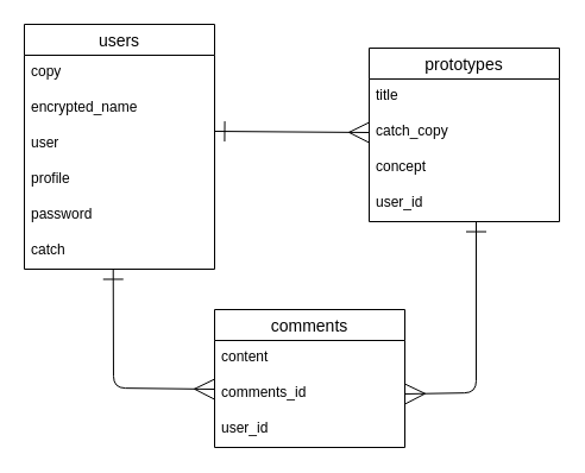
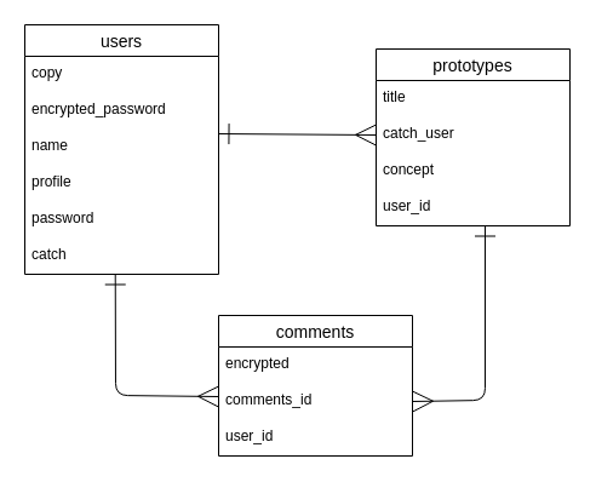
  <mxCell id="0" />
  <mxCell id="1" parent="0" />
  <mxCell id="2" value="users" style="swimlane;fontStyle=0;childLayout=stackLayout;horizontal=1;startSize=26;horizontalStack=0;resizeParent=1;resizeParentMax=0;resizeLast=0;collapsible=1;marginBottom=0;align=center;fontSize=14;" vertex="1" parent="1"><mxGeometry x="20" y="20" width="160" height="206" as="geometry" /></mxCell>
  <mxCell id="3" value="copy" style="text;strokeColor=none;fillColor=none;spacingLeft=4;spacingRight=4;overflow=hidden;rotatable=0;points=[[0,0.5],[1,0.5]];portConstraint=eastwest;fontSize=12;" vertex="1" parent="2"><mxGeometry y="26" width="160" height="30" as="geometry" /></mxCell>
- <mxCell id="4" value="encrypted_name" style="text;strokeColor=none;fillColor=none;spacingLeft=4;spacingRight=4;overflow=hidden;rotatable=0;points=[[0,0.5],[1,0.5]];portConstraint=eastwest;fontSize=12;" vertex="1" parent="2"><mxGeometry y="56" width="160" height="30" as="geometry" /></mxCell>
- <mxCell id="5" value="user" style="text;strokeColor=none;fillColor=none;spacingLeft=4;spacingRight=4;overflow=hidden;rotatable=0;points=[[0,0.5],[1,0.5]];portConstraint=eastwest;fontSize=12;" vertex="1" parent="2"><mxGeometry y="86" width="160" height="30" as="geometry" /></mxCell>
+ <mxCell id="4" value="encrypted_password" style="text;strokeColor=none;fillColor=none;spacingLeft=4;spacingRight=4;overflow=hidden;rotatable=0;points=[[0,0.5],[1,0.5]];portConstraint=eastwest;fontSize=12;" vertex="1" parent="2"><mxGeometry y="56" width="160" height="30" as="geometry" /></mxCell>
+ <mxCell id="5" value="name" style="text;strokeColor=none;fillColor=none;spacingLeft=4;spacingRight=4;overflow=hidden;rotatable=0;points=[[0,0.5],[1,0.5]];portConstraint=eastwest;fontSize=12;" vertex="1" parent="2"><mxGeometry y="86" width="160" height="30" as="geometry" /></mxCell>
  <mxCell id="6" value="profile" style="text;strokeColor=none;fillColor=none;spacingLeft=4;spacingRight=4;overflow=hidden;rotatable=0;points=[[0,0.5],[1,0.5]];portConstraint=eastwest;fontSize=12;" vertex="1" parent="2"><mxGeometry y="116" width="160" height="30" as="geometry" /></mxCell>
  <mxCell id="7" value="password" style="text;strokeColor=none;fillColor=none;spacingLeft=4;spacingRight=4;overflow=hidden;rotatable=0;points=[[0,0.5],[1,0.5]];portConstraint=eastwest;fontSize=12;" vertex="1" parent="2"><mxGeometry y="146" width="160" height="30" as="geometry" /></mxCell>
  <mxCell id="8" value="catch" style="text;strokeColor=none;fillColor=none;spacingLeft=4;spacingRight=4;overflow=hidden;rotatable=0;points=[[0,0.5],[1,0.5]];portConstraint=eastwest;fontSize=12;" vertex="1" parent="2"><mxGeometry y="176" width="160" height="30" as="geometry" /></mxCell>
  <mxCell id="9" value="comments" style="swimlane;fontStyle=0;childLayout=stackLayout;horizontal=1;startSize=26;horizontalStack=0;resizeParent=1;resizeParentMax=0;resizeLast=0;collapsible=1;marginBottom=0;align=center;fontSize=14;" vertex="1" parent="1"><mxGeometry x="180" y="260" width="160" height="116" as="geometry" /></mxCell>
- <mxCell id="10" value="content" style="text;strokeColor=none;fillColor=none;spacingLeft=4;spacingRight=4;overflow=hidden;rotatable=0;points=[[0,0.5],[1,0.5]];portConstraint=eastwest;fontSize=12;" vertex="1" parent="9"><mxGeometry y="26" width="160" height="30" as="geometry" /></mxCell>
+ <mxCell id="10" value="encrypted" style="text;strokeColor=none;fillColor=none;spacingLeft=4;spacingRight=4;overflow=hidden;rotatable=0;points=[[0,0.5],[1,0.5]];portConstraint=eastwest;fontSize=12;" vertex="1" parent="9"><mxGeometry y="26" width="160" height="30" as="geometry" /></mxCell>
  <mxCell id="11" value="comments_id" style="text;strokeColor=none;fillColor=none;spacingLeft=4;spacingRight=4;overflow=hidden;rotatable=0;points=[[0,0.5],[1,0.5]];portConstraint=eastwest;fontSize=12;" vertex="1" parent="9"><mxGeometry y="56" width="160" height="30" as="geometry" /></mxCell>
  <mxCell id="12" value="user_id" style="text;strokeColor=none;fillColor=none;spacingLeft=4;spacingRight=4;overflow=hidden;rotatable=0;points=[[0,0.5],[1,0.5]];portConstraint=eastwest;fontSize=12;" vertex="1" parent="9"><mxGeometry y="86" width="160" height="30" as="geometry" /></mxCell>
  <mxCell id="13" value="prototypes" style="swimlane;fontStyle=0;childLayout=stackLayout;horizontal=1;startSize=26;horizontalStack=0;resizeParent=1;resizeParentMax=0;resizeLast=0;collapsible=1;marginBottom=0;align=center;fontSize=14;" vertex="1" parent="1"><mxGeometry x="310" y="40" width="160" height="146" as="geometry" /></mxCell>
  <mxCell id="14" value="title" style="text;strokeColor=none;fillColor=none;spacingLeft=4;spacingRight=4;overflow=hidden;rotatable=0;points=[[0,0.5],[1,0.5]];portConstraint=eastwest;fontSize=12;" vertex="1" parent="13"><mxGeometry y="26" width="160" height="30" as="geometry" /></mxCell>
- <mxCell id="15" value="catch_copy" style="text;strokeColor=none;fillColor=none;spacingLeft=4;spacingRight=4;overflow=hidden;rotatable=0;points=[[0,0.5],[1,0.5]];portConstraint=eastwest;fontSize=12;" vertex="1" parent="13"><mxGeometry y="56" width="160" height="30" as="geometry" /></mxCell>
+ <mxCell id="15" value="catch_user" style="text;strokeColor=none;fillColor=none;spacingLeft=4;spacingRight=4;overflow=hidden;rotatable=0;points=[[0,0.5],[1,0.5]];portConstraint=eastwest;fontSize=12;" vertex="1" parent="13"><mxGeometry y="56" width="160" height="30" as="geometry" /></mxCell>
  <mxCell id="16" value="concept" style="text;strokeColor=none;fillColor=none;spacingLeft=4;spacingRight=4;overflow=hidden;rotatable=0;points=[[0,0.5],[1,0.5]];portConstraint=eastwest;fontSize=12;" vertex="1" parent="13"><mxGeometry y="86" width="160" height="30" as="geometry" /></mxCell>
  <mxCell id="17" value="user_id" style="text;strokeColor=none;fillColor=none;spacingLeft=4;spacingRight=4;overflow=hidden;rotatable=0;points=[[0,0.5],[1,0.5]];portConstraint=eastwest;fontSize=12;" vertex="1" parent="13"><mxGeometry y="116" width="160" height="30" as="geometry" /></mxCell>
  <mxCell id="18" style="edgeStyle=none;html=1;exitX=1;exitY=0.5;exitDx=0;exitDy=0;startArrow=ERmany;startFill=0;endSize=15;startSize=15;endArrow=ERone;endFill=0;" edge="1" parent="1" source="11"><mxGeometry relative="1" as="geometry"><mxPoint x="340" y="297" as="sourcePoint" /><mxPoint x="400" y="186" as="targetPoint" /><Array as="points"><mxPoint x="400" y="330" /></Array></mxGeometry></mxCell>
  <mxCell id="19" style="edgeStyle=none;html=1;exitX=0;exitY=0.5;exitDx=0;exitDy=0;entryX=0.467;entryY=1.133;entryDx=0;entryDy=0;entryPerimeter=0;startArrow=ERmany;startFill=0;endArrow=ERone;endFill=0;startSize=15;endSize=15;" edge="1" parent="1"><mxGeometry relative="1" as="geometry"><mxPoint x="180" y="327" as="sourcePoint" /><mxPoint x="94.72" y="225.99" as="targetPoint" /><Array as="points"><mxPoint x="95" y="326" /></Array></mxGeometry></mxCell>
  <mxCell id="20" style="edgeStyle=none;html=1;exitX=0;exitY=0.5;exitDx=0;exitDy=0;startArrow=ERmany;startFill=0;endArrow=ERone;endFill=0;startSize=15;endSize=15;" edge="1" parent="1" source="15"><mxGeometry relative="1" as="geometry"><mxPoint x="180" y="110" as="targetPoint" /></mxGeometry></mxCell>
